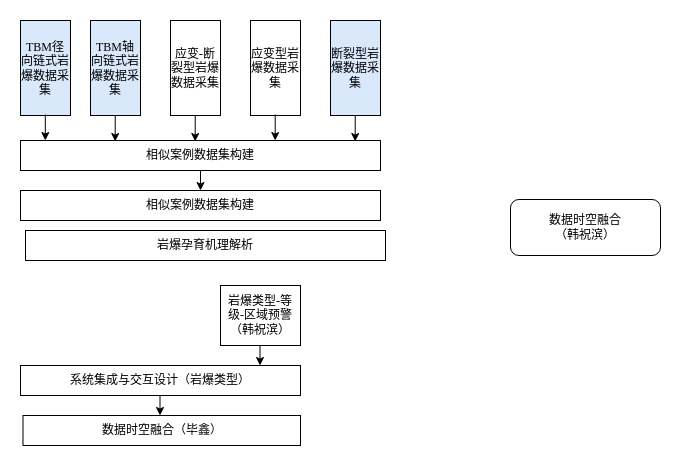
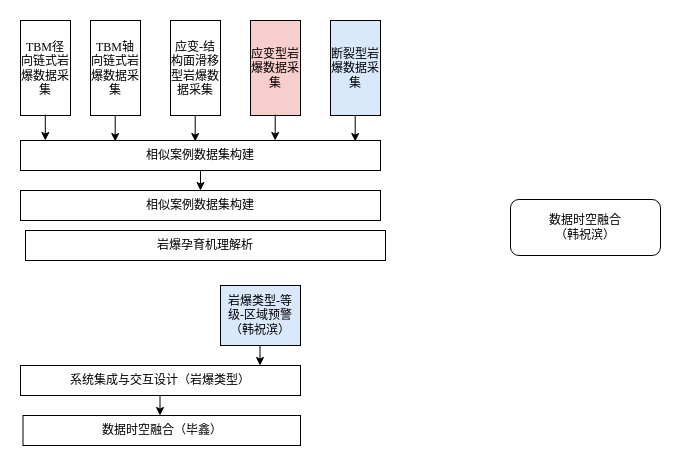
  <mxCell id="0" />
  <mxCell id="1" parent="0" />
  <mxCell id="2" value="&lt;font face=&quot;仿宋_GB2312&quot;&gt;相似案例数据集构建&lt;/font&gt;" style="rounded=0;whiteSpace=wrap;html=1;" parent="1" vertex="1"><mxGeometry x="20" y="140" width="360" height="30" as="geometry" /></mxCell>
  <mxCell id="3" value="" style="endArrow=classic;html=1;rounded=0;exitX=0.5;exitY=1;exitDx=0;exitDy=0;entryX=0.5;entryY=0;entryDx=0;entryDy=0;" parent="1" source="2" edge="1" target="20"><mxGeometry width="50" height="50" relative="1" as="geometry"><mxPoint x="150" y="180" as="sourcePoint" /><mxPoint x="160" y="194.5" as="targetPoint" /></mxGeometry></mxCell>
- <mxCell id="4" value="&lt;font face=&quot;仿宋_GB2312&quot;&gt;岩爆类型-等级-区域预警&lt;/font&gt;&lt;div&gt;&lt;font face=&quot;仿宋_GB2312&quot;&gt;（韩祝滨）&lt;/font&gt;&lt;/div&gt;" style="rounded=0;whiteSpace=wrap;html=1;" parent="1" vertex="1"><mxGeometry x="220" y="285" width="80" height="60" as="geometry" /></mxCell>
+ <mxCell id="4" value="&lt;font face=&quot;仿宋_GB2312&quot;&gt;岩爆类型-等级-区域预警&lt;/font&gt;&lt;div&gt;&lt;font face=&quot;仿宋_GB2312&quot;&gt;（韩祝滨）&lt;/font&gt;&lt;/div&gt;" style="rounded=0;whiteSpace=wrap;html=1;fillColor=#dae8fc;" parent="1" vertex="1"><mxGeometry x="220" y="285" width="80" height="60" as="geometry" /></mxCell>
  <mxCell id="5" value="&lt;font face=&quot;仿宋_GB2312&quot;&gt;岩爆孕育机理解析&lt;/font&gt;" style="rounded=0;whiteSpace=wrap;html=1;" parent="1" vertex="1"><mxGeometry x="25" y="230" width="360" height="30" as="geometry" /></mxCell>
  <mxCell id="6" value="&lt;font face=&quot;仿宋_GB2312&quot;&gt;系统集成与交互设计（岩爆类型）&lt;/font&gt;" style="rounded=0;whiteSpace=wrap;html=1;" parent="1" vertex="1"><mxGeometry x="20" y="365" width="280" height="30" as="geometry" /></mxCell>
  <mxCell id="7" value="&lt;font face=&quot;仿宋_GB2312&quot;&gt;数据时空融合（毕鑫）&lt;/font&gt;" style="rounded=0;whiteSpace=wrap;html=1;" parent="1" vertex="1"><mxGeometry x="22.5" y="415" width="277.5" height="30" as="geometry" /></mxCell>
  <mxCell id="8" value="" style="endArrow=classic;html=1;rounded=0;" parent="1" edge="1"><mxGeometry width="50" height="50" relative="1" as="geometry"><mxPoint x="259.5" y="345" as="sourcePoint" /><mxPoint x="259.5" y="365" as="targetPoint" /></mxGeometry></mxCell>
- <mxCell id="9" value="&lt;font face=&quot;仿宋_GB2312&quot;&gt;TBM径向链式岩爆数据采集&lt;/font&gt;" style="rounded=0;whiteSpace=wrap;html=1;fillColor=#dae8fc;" parent="1" vertex="1"><mxGeometry x="20" y="20" width="50" height="95" as="geometry" /></mxCell>
- <mxCell id="10" value="&lt;font face=&quot;仿宋_GB2312&quot;&gt;TBM轴向链式岩爆数据采集&lt;/font&gt;" style="rounded=0;whiteSpace=wrap;html=1;fillColor=#dae8fc;" parent="1" vertex="1"><mxGeometry x="90" y="20" width="50" height="95" as="geometry" /></mxCell>
- <mxCell id="11" value="&lt;font face=&quot;仿宋_GB2312&quot;&gt;应变-断裂型岩爆数据采集&lt;/font&gt;" style="rounded=0;whiteSpace=wrap;html=1;" parent="1" vertex="1"><mxGeometry x="170" y="20" width="50" height="95" as="geometry" /></mxCell>
- <mxCell id="12" value="&lt;font face=&quot;仿宋_GB2312&quot;&gt;应变型岩爆数据采集&lt;/font&gt;" style="rounded=0;whiteSpace=wrap;html=1;" parent="1" vertex="1"><mxGeometry x="250" y="20" width="50" height="95" as="geometry" /></mxCell>
+ <mxCell id="9" value="&lt;font face=&quot;仿宋_GB2312&quot;&gt;TBM径向链式岩爆数据采集&lt;/font&gt;" style="rounded=0;whiteSpace=wrap;html=1;" parent="1" vertex="1"><mxGeometry x="20" y="20" width="50" height="95" as="geometry" /></mxCell>
+ <mxCell id="10" value="&lt;font face=&quot;仿宋_GB2312&quot;&gt;TBM轴向链式岩爆数据采集&lt;/font&gt;" style="rounded=0;whiteSpace=wrap;html=1;" parent="1" vertex="1"><mxGeometry x="90" y="20" width="50" height="95" as="geometry" /></mxCell>
+ <mxCell id="11" value="&lt;font face=&quot;仿宋_GB2312&quot;&gt;应变-结构面滑移型岩爆数据采集&lt;/font&gt;" style="rounded=0;whiteSpace=wrap;html=1;" parent="1" vertex="1"><mxGeometry x="170" y="20" width="50" height="95" as="geometry" /></mxCell>
+ <mxCell id="12" value="&lt;font face=&quot;仿宋_GB2312&quot;&gt;应变型岩爆数据采集&lt;/font&gt;" style="rounded=0;whiteSpace=wrap;html=1;fillColor=#f8cecc;" parent="1" vertex="1"><mxGeometry x="250" y="20" width="50" height="95" as="geometry" /></mxCell>
  <mxCell id="13" value="&lt;font face=&quot;仿宋_GB2312&quot;&gt;断裂型岩爆数据采集&lt;/font&gt;" style="rounded=0;whiteSpace=wrap;html=1;fillColor=#dae8fc;" parent="1" vertex="1"><mxGeometry x="330" y="20" width="50" height="95" as="geometry" /></mxCell>
  <mxCell id="14" value="" style="endArrow=classic;html=1;rounded=0;exitX=0.5;exitY=1;exitDx=0;exitDy=0;entryX=0.071;entryY=0.033;entryDx=0;entryDy=0;entryPerimeter=0;" parent="1" edge="1"><mxGeometry width="50" height="50" relative="1" as="geometry"><mxPoint x="114.71" y="115" as="sourcePoint" /><mxPoint x="114.71" y="141" as="targetPoint" /></mxGeometry></mxCell>
  <mxCell id="15" value="" style="endArrow=classic;html=1;rounded=0;exitX=0.5;exitY=1;exitDx=0;exitDy=0;entryX=0.071;entryY=0.033;entryDx=0;entryDy=0;entryPerimeter=0;" parent="1" edge="1"><mxGeometry width="50" height="50" relative="1" as="geometry"><mxPoint x="194.71" y="115" as="sourcePoint" /><mxPoint x="194.71" y="141" as="targetPoint" /></mxGeometry></mxCell>
  <mxCell id="16" value="" style="endArrow=classic;html=1;rounded=0;exitX=0.5;exitY=1;exitDx=0;exitDy=0;entryX=0.071;entryY=0.033;entryDx=0;entryDy=0;entryPerimeter=0;" parent="1" edge="1"><mxGeometry width="50" height="50" relative="1" as="geometry"><mxPoint x="274.71" y="114" as="sourcePoint" /><mxPoint x="274.71" y="140" as="targetPoint" /></mxGeometry></mxCell>
  <mxCell id="17" value="" style="endArrow=classic;html=1;rounded=0;exitX=0.5;exitY=1;exitDx=0;exitDy=0;entryX=0.071;entryY=0.033;entryDx=0;entryDy=0;entryPerimeter=0;" parent="1" edge="1"><mxGeometry width="50" height="50" relative="1" as="geometry"><mxPoint x="354.71" y="115" as="sourcePoint" /><mxPoint x="354.71" y="141" as="targetPoint" /></mxGeometry></mxCell>
  <mxCell id="18" value="" style="endArrow=classic;html=1;rounded=0;" parent="1" edge="1"><mxGeometry width="50" height="50" relative="1" as="geometry"><mxPoint x="159.5" y="395" as="sourcePoint" /><mxPoint x="159.5" y="415" as="targetPoint" /></mxGeometry></mxCell>
  <mxCell id="19" value="&lt;font face=&quot;仿宋_GB2312&quot;&gt;数据时空融合&lt;/font&gt;&lt;div&gt;&lt;font face=&quot;仿宋_GB2312&quot;&gt;（韩祝滨）&lt;/font&gt;&lt;/div&gt;" style="whiteSpace=wrap;html=1;rounded=1;" parent="1" vertex="1"><mxGeometry x="510" y="199" width="150" height="56" as="geometry" /></mxCell>
  <mxCell id="20" value="&lt;font face=&quot;仿宋_GB2312&quot;&gt;相似案例数据集构建&lt;/font&gt;" style="rounded=0;whiteSpace=wrap;html=1;" vertex="1" parent="1"><mxGeometry x="20" y="190" width="360" height="30" as="geometry" /></mxCell>
  <mxCell id="21" value="" style="endArrow=classic;html=1;rounded=0;exitX=0.5;exitY=1;exitDx=0;exitDy=0;entryX=0.071;entryY=0.033;entryDx=0;entryDy=0;entryPerimeter=0;" edge="1" parent="1"><mxGeometry width="50" height="50" relative="1" as="geometry"><mxPoint x="44.8" y="114" as="sourcePoint" /><mxPoint x="44.8" y="140" as="targetPoint" /></mxGeometry></mxCell>
